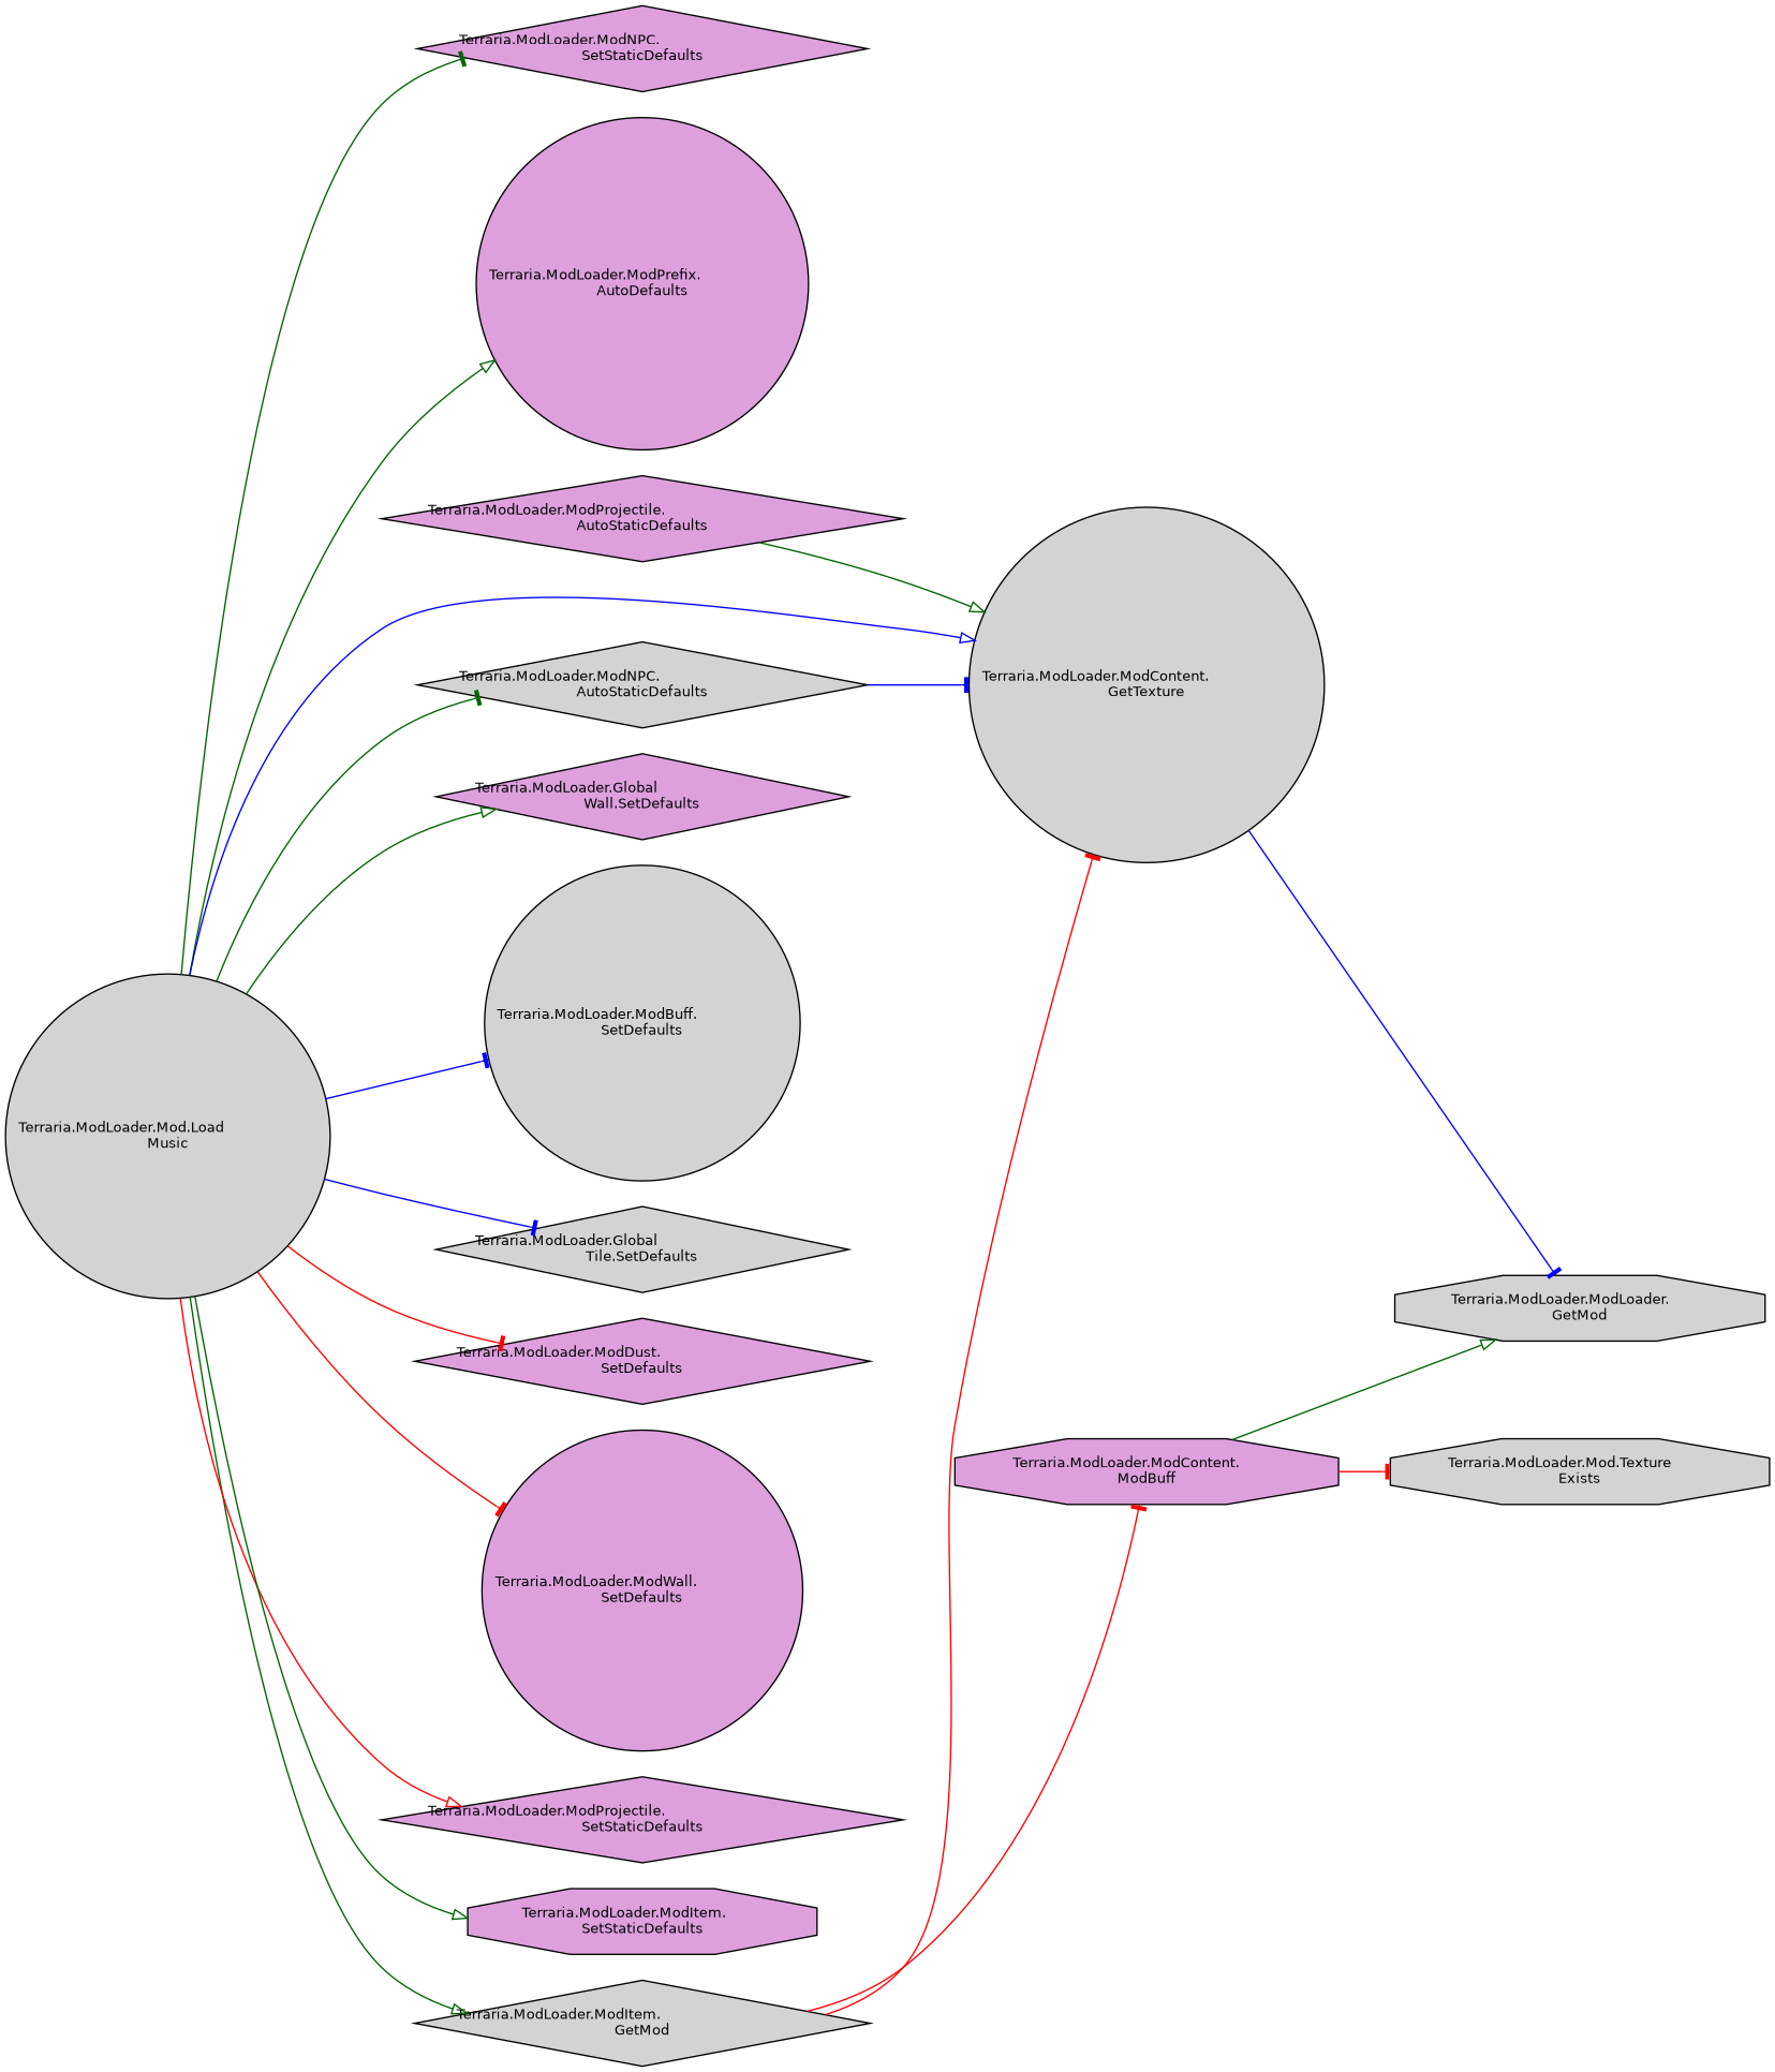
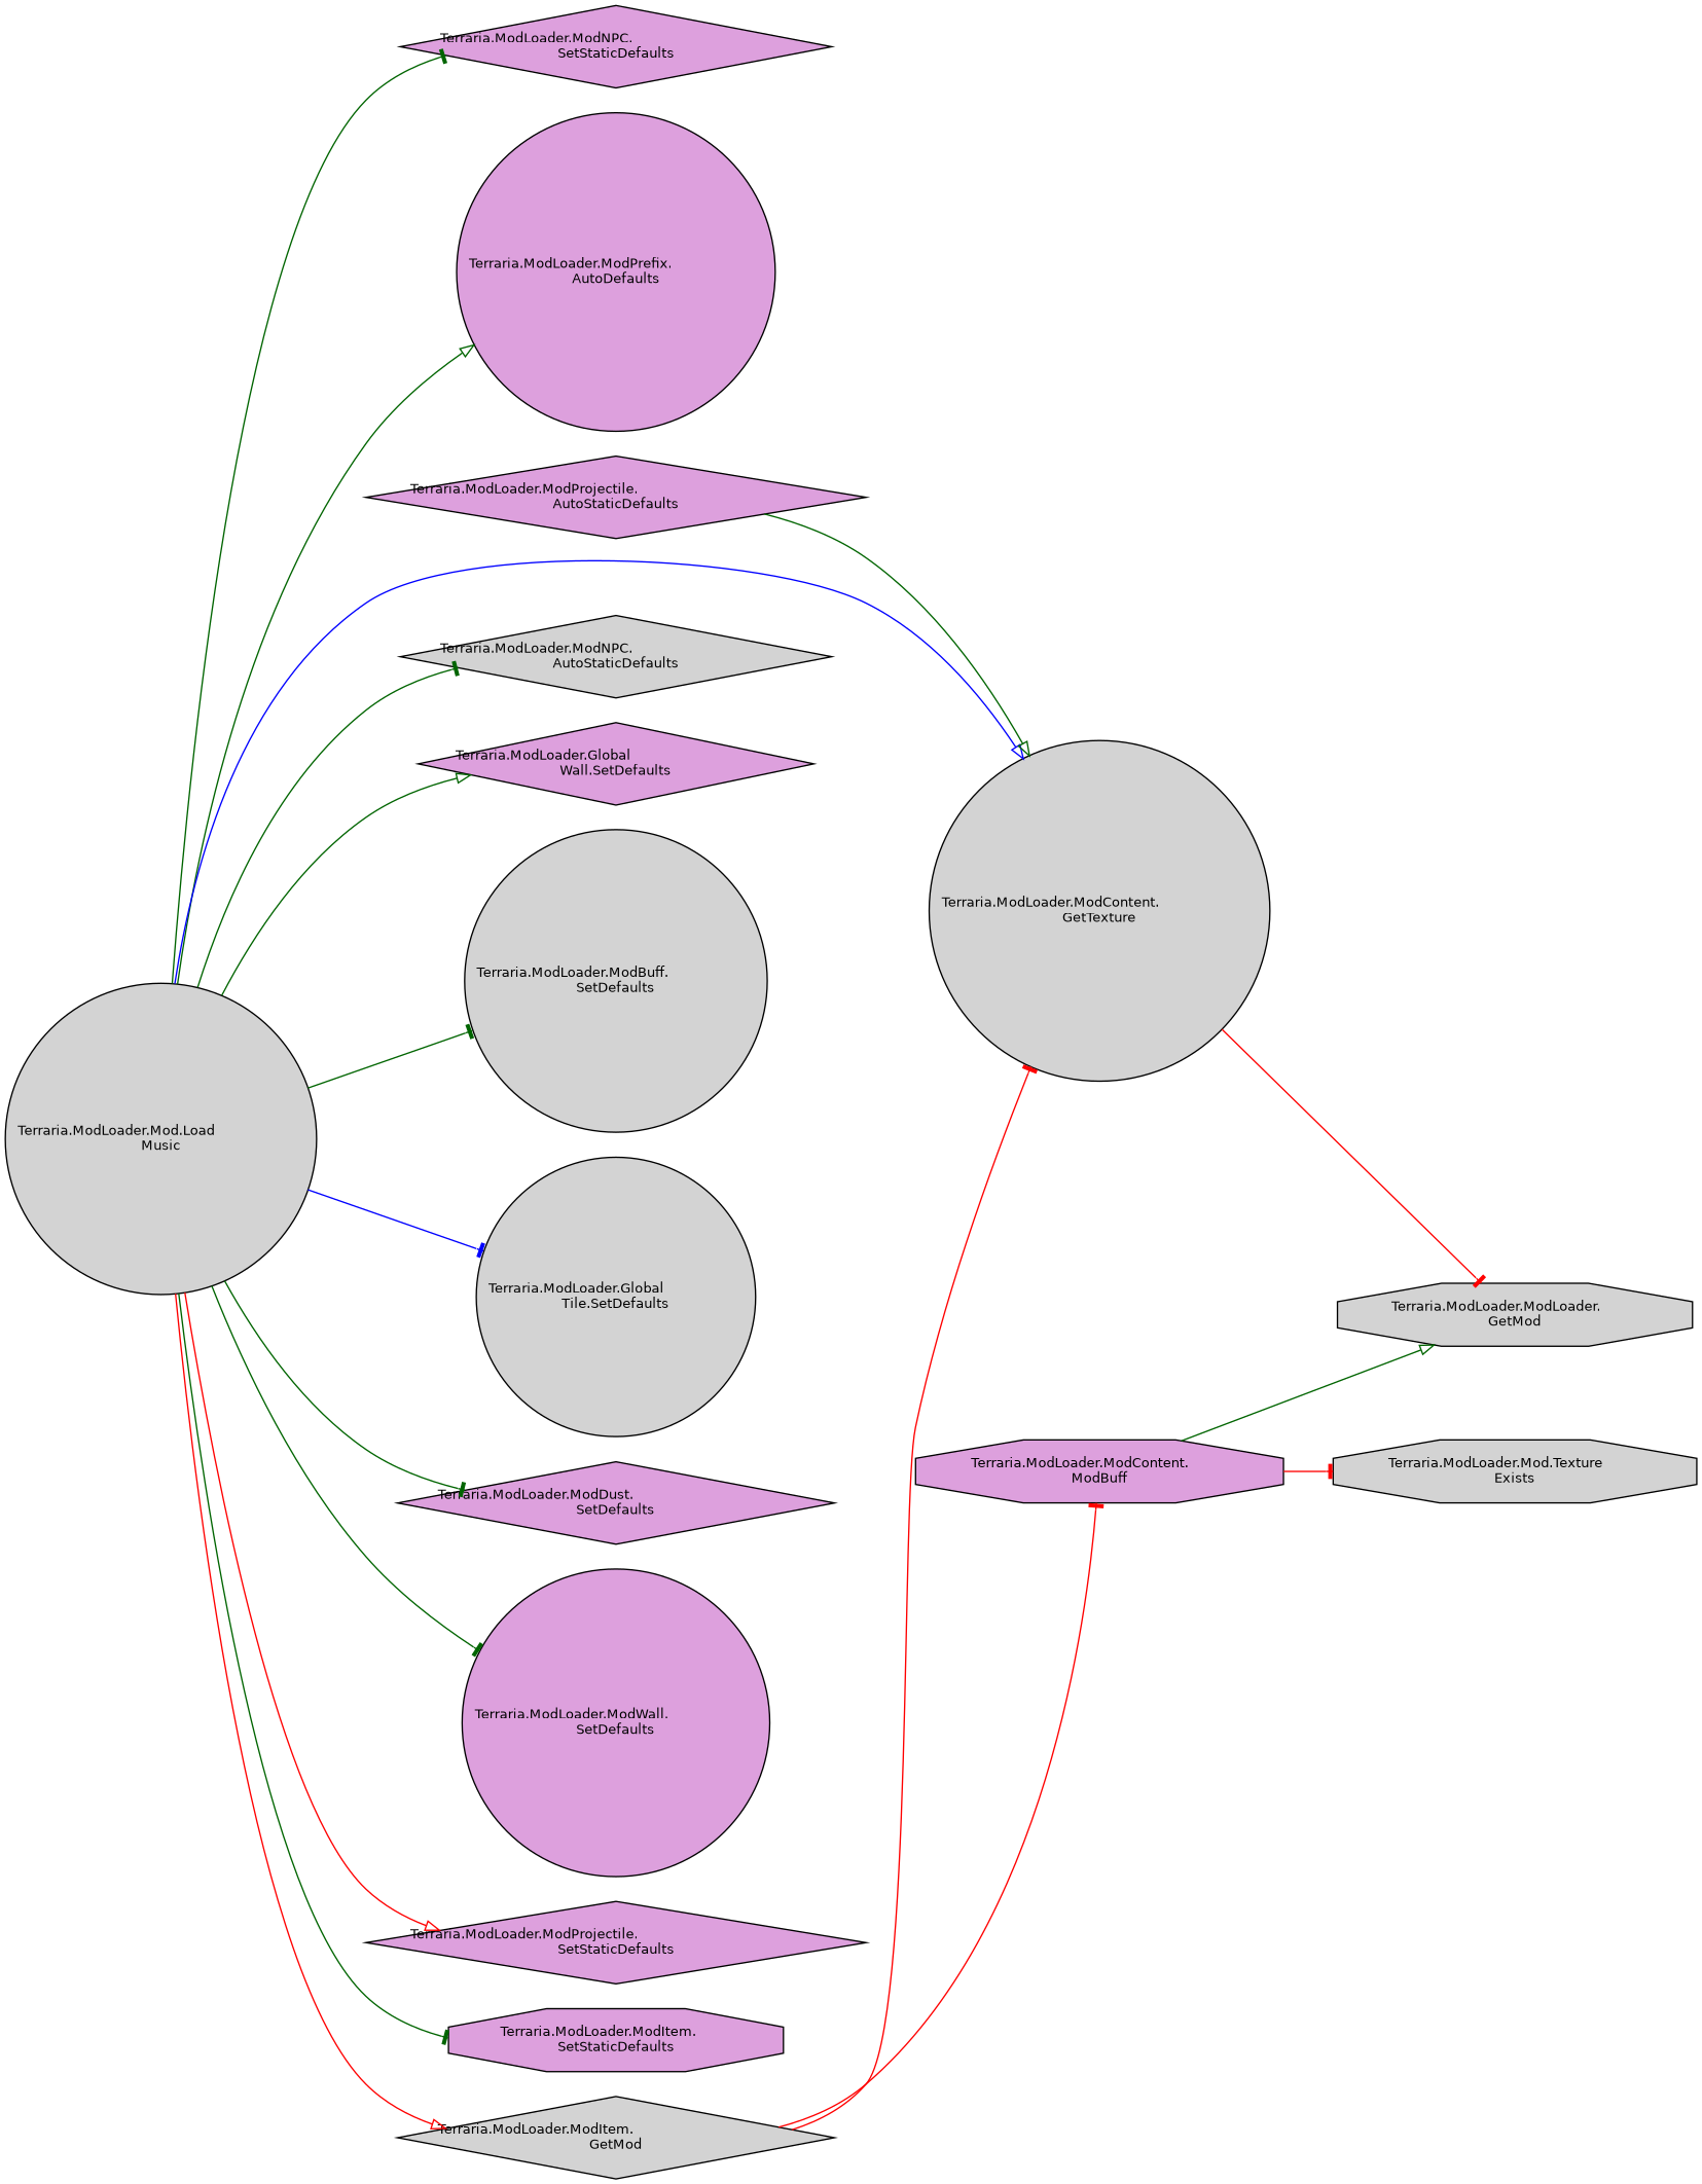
  digraph {
    rankdir=LR
    node [color=black fillcolor=plum fontname=Helvetica fontsize=10 shape=diamond style=filled]
    edge [arrowhead=tee color=darkgreen fontname=Helvetica fontsize=10 labelfontname=Helvetica labelfontsize=10 style=solid]
    n1 [fillcolor=lightgrey fontcolor=black height=0.2 label="Terraria.ModLoader.Mod.Load\lMusic" shape=circle width=0.4]
    n2 [height=0.2 label="Terraria.ModLoader.ModPrefix.\lAutoDefaults" shape=circle width=0.4]
    n3 [fillcolor=lightgrey height=0.2 label="Terraria.ModLoader.ModContent.\lGetTexture" shape=circle width=0.4]
    n4 [fillcolor=lightgrey height=0.2 label="Terraria.ModLoader.ModItem.\lGetMod" width=0.4]
    n5 [fillcolor=lightgrey height=0.2 label="Terraria.ModLoader.ModNPC.\lAutoStaticDefaults" width=0.4]
    n6 [height=0.2 label="Terraria.ModLoader.Global\lWall.SetDefaults" width=0.4]
    n7 [fillcolor=lightgrey height=0.2 label="Terraria.ModLoader.ModBuff.\lSetDefaults" shape=circle width=0.4]
-   n8 [fillcolor=lightgrey height=0.2 label="Terraria.ModLoader.Global\lTile.SetDefaults" width=0.4]
+   n8 [fillcolor=lightgrey height=0.2 label="Terraria.ModLoader.Global\lTile.SetDefaults" shape=circle width=0.4]
    n9 [height=0.2 label="Terraria.ModLoader.ModDust.\lSetDefaults" width=0.4]
    n10 [height=0.2 label="Terraria.ModLoader.ModWall.\lSetDefaults" shape=circle width=0.4]
    n11 [height=0.2 label="Terraria.ModLoader.ModProjectile.\lSetStaticDefaults" width=0.4]
    n12 [height=0.2 label="Terraria.ModLoader.ModItem.\lSetStaticDefaults" shape=octagon width=0.4]
    n13 [height=0.2 label="Terraria.ModLoader.ModNPC.\lSetStaticDefaults" width=0.4]
    n14 [height=0.2 label="Terraria.ModLoader.ModProjectile.\lAutoStaticDefaults" width=0.4]
    n15 [fillcolor=lightgrey height=0.2 label="Terraria.ModLoader.ModLoader.\lGetMod" shape=octagon width=0.4]
    n16 [height=0.2 label="Terraria.ModLoader.ModContent.\lModBuff" shape=octagon width=0.4]
    n17 [fillcolor=lightgrey height=0.2 label="Terraria.ModLoader.Mod.Texture\lExists" shape=octagon width=0.4]
    n1 -> n2 [arrowhead=onormal]
    n1 -> n3 [arrowhead=onormal color=blue]
-   n1 -> n4 [arrowhead=onormal]
+   n1 -> n4 [arrowhead=onormal color=red]
    n1 -> n5
    n1 -> n6 [arrowhead=onormal]
-   n1 -> n7 [color=blue]
+   n1 -> n7
    n1 -> n8 [color=blue]
-   n1 -> n9 [color=red]
-   n1 -> n10 [color=red]
+   n1 -> n9
+   n1 -> n10
    n1 -> n11 [arrowhead=onormal color=red]
-   n1 -> n12 [arrowhead=onormal]
+   n1 -> n12
    n1 -> n13
-   n3 -> n15 [color=blue]
+   n3 -> n15 [color=red]
    n4 -> n3 [color=red]
    n4 -> n16 [color=red]
-   n5 -> n3 [color=blue]
    n14 -> n3 [arrowhead=onormal]
    n16 -> n15 [arrowhead=onormal]
    n16 -> n17 [color=red]
  }
